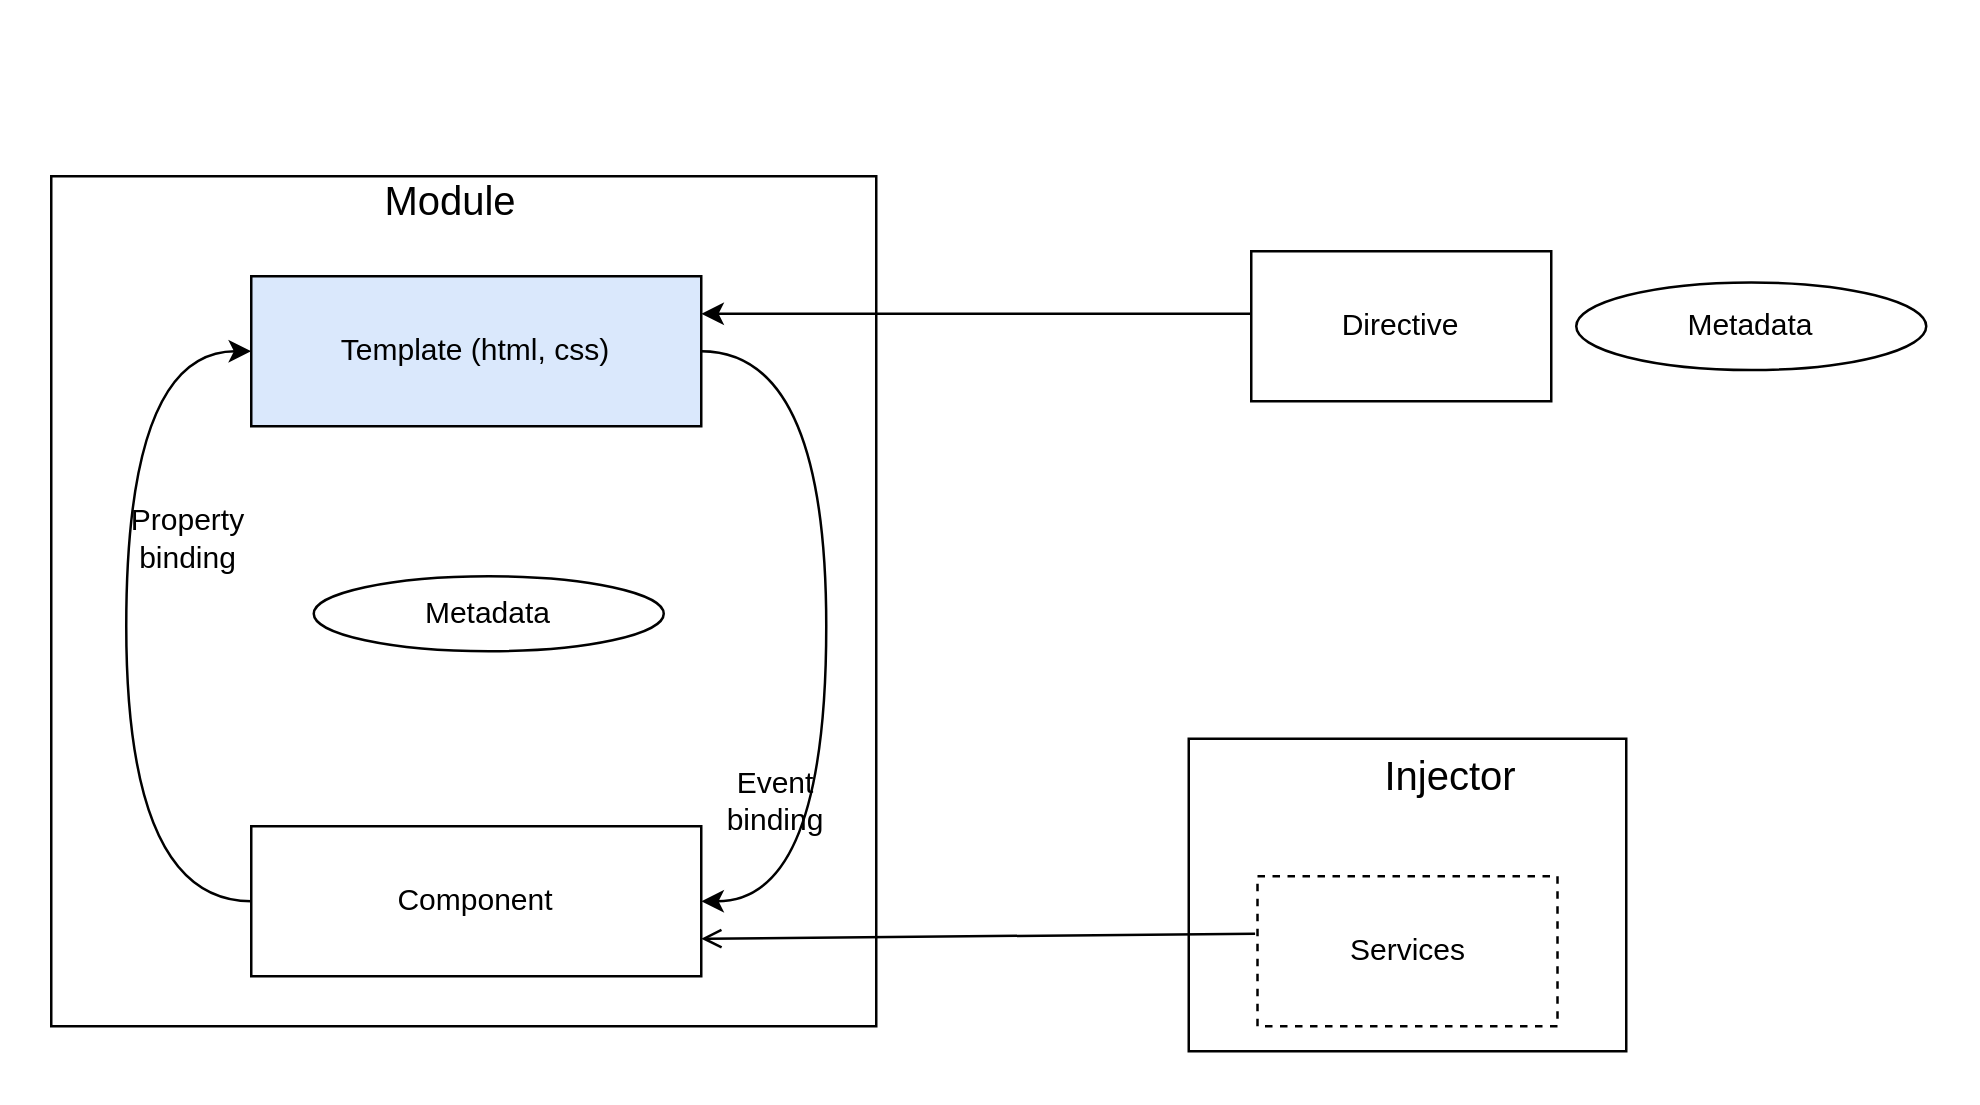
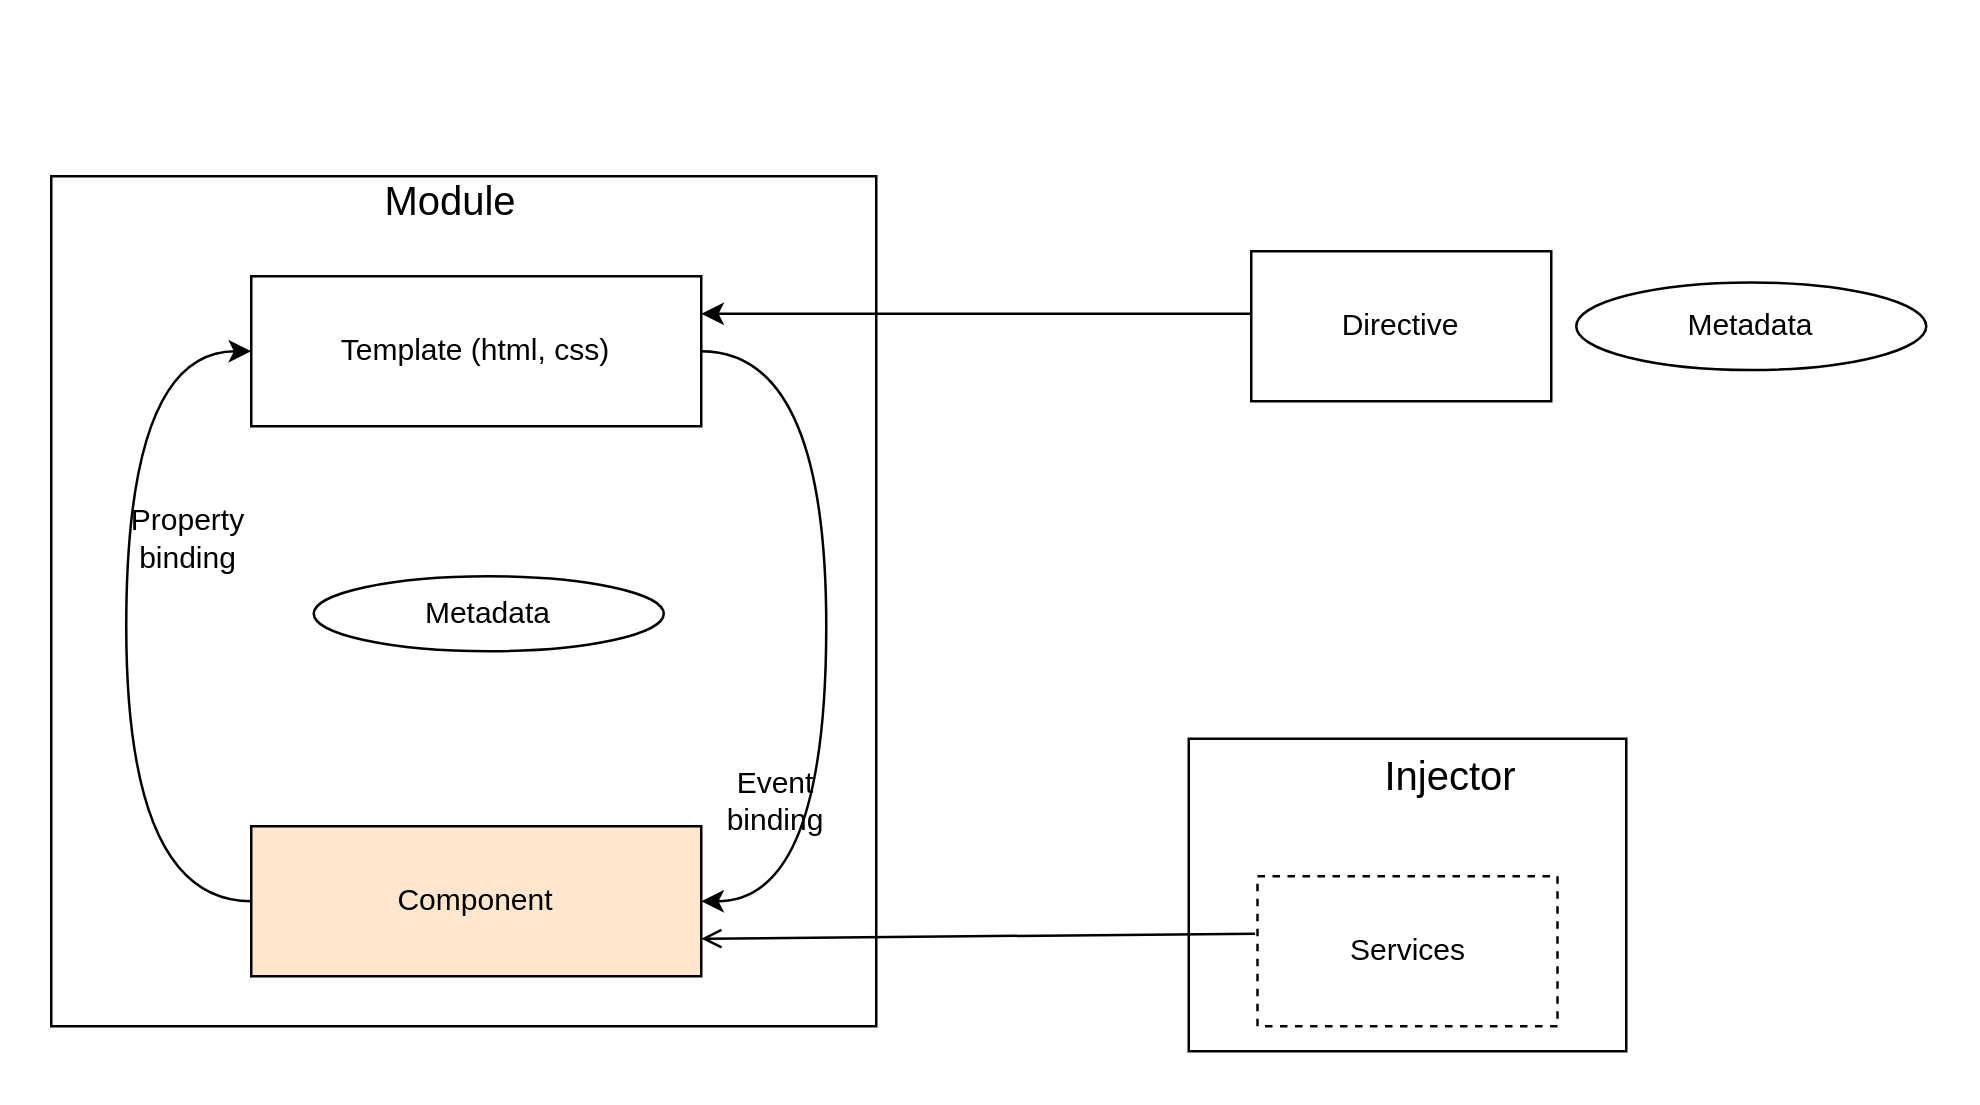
  <mxCell id="0" />
  <mxCell id="1" parent="0" />
  <mxCell id="2" value="" style="rounded=0;whiteSpace=wrap;html=1;glass=0;comic=0;gradientColor=none;" vertex="1" parent="1"><mxGeometry x="475" y="295" width="175" height="125" as="geometry" /></mxCell>
  <mxCell id="3" value="" style="rounded=0;whiteSpace=wrap;html=1;glass=0;perimeterSpacing=6;comic=0;gradientColor=none;" vertex="1" parent="1"><mxGeometry x="20" y="70" width="330" height="340" as="geometry" /></mxCell>
  <mxCell id="4" value="Module" style="text;html=1;strokeColor=none;fillColor=none;align=center;verticalAlign=middle;whiteSpace=wrap;rounded=0;fontSize=16;" vertex="1" parent="1"><mxGeometry x="115" width="130" height="120" as="geometry" y="20" /></mxCell>
  <mxCell id="5" style="edgeStyle=orthogonalEdgeStyle;rounded=0;orthogonalLoop=1;jettySize=auto;html=1;entryX=1;entryY=0.5;entryDx=0;entryDy=0;fontSize=16;curved=1;" edge="1" parent="1" source="6" target="8"><mxGeometry relative="1" as="geometry"><Array as="points"><mxPoint x="330" y="140" /><mxPoint x="330" y="360" /></Array></mxGeometry></mxCell>
- <mxCell id="6" value="Template (html, css)" style="rounded=0;whiteSpace=wrap;html=1;fillColor=#dae8fc;" vertex="1" parent="1"><mxGeometry x="100" y="110" width="180" height="60" as="geometry" /></mxCell>
+ <mxCell id="6" value="Template (html, css)" style="rounded=0;whiteSpace=wrap;html=1;" vertex="1" parent="1"><mxGeometry x="100" y="110" width="180" height="60" as="geometry" /></mxCell>
  <mxCell id="7" style="edgeStyle=orthogonalEdgeStyle;curved=1;rounded=0;orthogonalLoop=1;jettySize=auto;html=1;exitX=0;exitY=0.5;exitDx=0;exitDy=0;entryX=0;entryY=0.5;entryDx=0;entryDy=0;fontSize=16;" edge="1" parent="1" source="8" target="6"><mxGeometry relative="1" as="geometry"><Array as="points"><mxPoint x="50" y="360" /><mxPoint x="50" y="140" /></Array></mxGeometry></mxCell>
- <mxCell id="8" value="Component" style="rounded=0;whiteSpace=wrap;html=1;" vertex="1" parent="1"><mxGeometry x="100" y="330" width="180" height="60" as="geometry" /></mxCell>
+ <mxCell id="8" value="Component" style="rounded=0;whiteSpace=wrap;html=1;fillColor=#ffe6cc;" vertex="1" parent="1"><mxGeometry x="100" y="330" width="180" height="60" as="geometry" /></mxCell>
  <mxCell id="9" style="rounded=0;orthogonalLoop=1;jettySize=auto;html=1;entryX=1;entryY=0.25;entryDx=0;entryDy=0;fontSize=16;" edge="1" parent="1" target="6"><mxGeometry relative="1" as="geometry"><mxPoint x="510" y="125" as="sourcePoint" /></mxGeometry></mxCell>
  <mxCell id="10" value="Directive" style="rounded=0;whiteSpace=wrap;html=1;glass=0;comic=0;gradientColor=none;" vertex="1" parent="1"><mxGeometry x="500" y="100" width="120" height="60" as="geometry" /></mxCell>
  <mxCell id="11" style="edgeStyle=none;rounded=0;orthogonalLoop=1;jettySize=auto;html=1;exitX=-0.008;exitY=0.383;exitDx=0;exitDy=0;entryX=1;entryY=0.75;entryDx=0;entryDy=0;fontSize=16;exitPerimeter=0;endArrow=open;" edge="1" parent="1" source="12" target="8"><mxGeometry relative="1" as="geometry" /></mxCell>
  <mxCell id="12" value="Services" style="rounded=0;whiteSpace=wrap;html=1;glass=0;comic=0;gradientColor=none;dashed=1;" vertex="1" parent="1"><mxGeometry x="502.5" y="350" width="120" height="60" as="geometry" /></mxCell>
  <mxCell id="13" value="Injector" style="text;html=1;strokeColor=none;fillColor=none;align=center;verticalAlign=middle;whiteSpace=wrap;rounded=0;glass=0;comic=0;fontSize=16;" vertex="1" parent="1"><mxGeometry x="560" y="300" width="40" height="20" as="geometry" /></mxCell>
  <mxCell id="14" value="Metadata" style="ellipse;whiteSpace=wrap;html=1;rounded=0;glass=0;comic=0;gradientColor=none;" vertex="1" parent="1"><mxGeometry x="125" y="230" width="140" height="30" as="geometry" /></mxCell>
  <mxCell id="15" value="Metadata" style="ellipse;whiteSpace=wrap;html=1;rounded=0;glass=0;comic=0;gradientColor=none;" vertex="1" parent="1"><mxGeometry x="630" y="112.5" width="140" height="35" as="geometry" /></mxCell>
  <mxCell id="16" value="Property binding" style="text;html=1;strokeColor=none;fillColor=none;align=center;verticalAlign=middle;whiteSpace=wrap;rounded=0;glass=0;comic=0;fontSize=12;" vertex="1" parent="1"><mxGeometry x="55" y="205" width="40" height="20" as="geometry" /></mxCell>
  <mxCell id="17" value="&lt;div&gt;Event&lt;/div&gt;&lt;div&gt; binding&lt;/div&gt;" style="text;html=1;strokeColor=none;fillColor=none;align=center;verticalAlign=middle;whiteSpace=wrap;rounded=0;glass=0;comic=0;fontSize=12;" vertex="1" parent="1"><mxGeometry x="290" y="310" width="40" height="20" as="geometry" /></mxCell>
